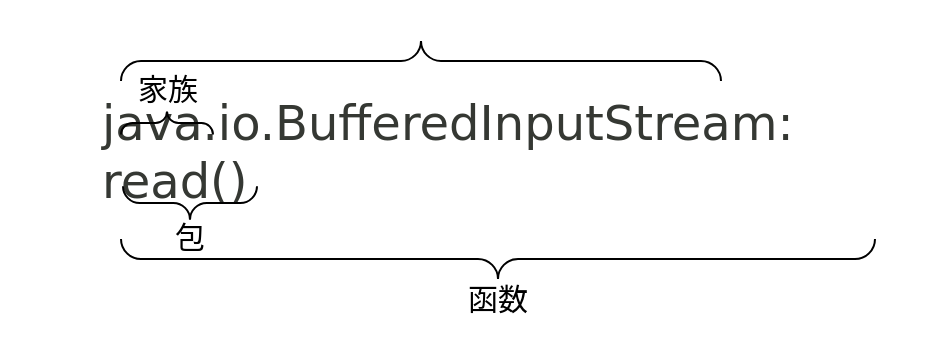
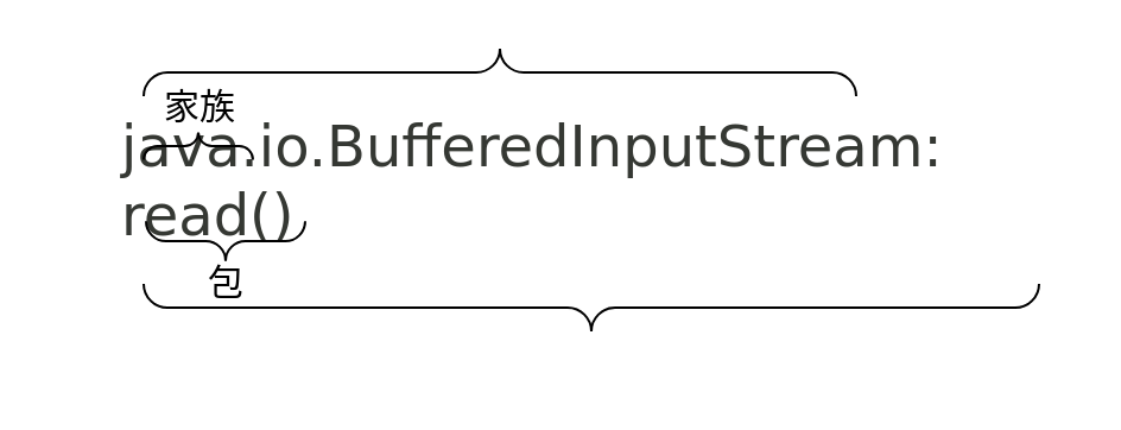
  <mxCell id="0" />
  <mxCell id="1" parent="0" />
  <mxCell id="2" value="&lt;ul style=&quot;margin: 0px 0px 0px 15px; padding: 1px 0px 0px 15px; color: rgb(53, 56, 51); font-family: &amp;quot;DejaVu Sans&amp;quot;, Arial, Helvetica, sans-serif; text-align: left; background-color: rgb(255, 255, 255);&quot; class=&quot;inheritance&quot;&gt;&lt;li style=&quot;display: inline; list-style: none;&quot;&gt;&lt;font style=&quot;font-size: 24px;&quot;&gt;java.io.BufferedInputStream: read()&lt;/font&gt;&lt;/li&gt;&lt;/ul&gt;" style="text;html=1;align=center;verticalAlign=middle;whiteSpace=wrap;rounded=0;" vertex="1" parent="1"><mxGeometry x="20" y="46" width="430" height="60" as="geometry" /></mxCell>
  <mxCell id="3" value="&lt;font style=&quot;font-size: 15px;&quot;&gt;家族&lt;/font&gt;" style="text;html=1;align=center;verticalAlign=middle;whiteSpace=wrap;rounded=0;" vertex="1" parent="1"><mxGeometry x="64" y="31" width="40" height="25" as="geometry" /></mxCell>
  <mxCell id="4" value="&lt;font style=&quot;font-size: 15px;&quot;&gt;包&lt;/font&gt;" style="text;html=1;align=center;verticalAlign=middle;whiteSpace=wrap;rounded=0;" vertex="1" parent="1"><mxGeometry x="80" y="108" width="30" height="20" as="geometry" /></mxCell>
- <mxCell id="5" value="&lt;font style=&quot;font-size: 15px;&quot;&gt;函数&lt;/font&gt;" style="text;html=1;align=center;verticalAlign=middle;whiteSpace=wrap;rounded=0;" vertex="1" parent="1"><mxGeometry x="223.5" y="139" width="50" height="20" as="geometry" /></mxCell>
  <mxCell id="6" value="" style="verticalLabelPosition=bottom;shadow=0;dashed=0;align=center;html=1;verticalAlign=top;strokeWidth=1;shape=mxgraph.mockup.markup.curlyBrace;whiteSpace=wrap;strokeColor=#000000;" vertex="1" parent="1"><mxGeometry x="60" y="51" width="46" height="20" as="geometry" /></mxCell>
  <mxCell id="7" value="" style="verticalLabelPosition=bottom;shadow=0;dashed=0;align=center;html=1;verticalAlign=top;strokeWidth=1;shape=mxgraph.mockup.markup.curlyBrace;whiteSpace=wrap;strokeColor=#000000;rotation=-180;" vertex="1" parent="1"><mxGeometry x="61" y="91" width="67" height="20" as="geometry" /></mxCell>
  <mxCell id="8" value="" style="verticalLabelPosition=bottom;shadow=0;dashed=0;align=center;html=1;verticalAlign=top;strokeWidth=1;shape=mxgraph.mockup.markup.curlyBrace;whiteSpace=wrap;strokeColor=#000000;rotation=-180;" vertex="1" parent="1"><mxGeometry x="60" y="119" width="377" height="20" as="geometry" /></mxCell>
  <mxCell id="9" value="" style="verticalLabelPosition=bottom;shadow=0;dashed=0;align=center;html=1;verticalAlign=top;strokeWidth=1;shape=mxgraph.mockup.markup.curlyBrace;whiteSpace=wrap;strokeColor=#000000;rotation=0;" vertex="1" parent="1"><mxGeometry x="60" y="20" width="300" height="20" as="geometry" /></mxCell>
